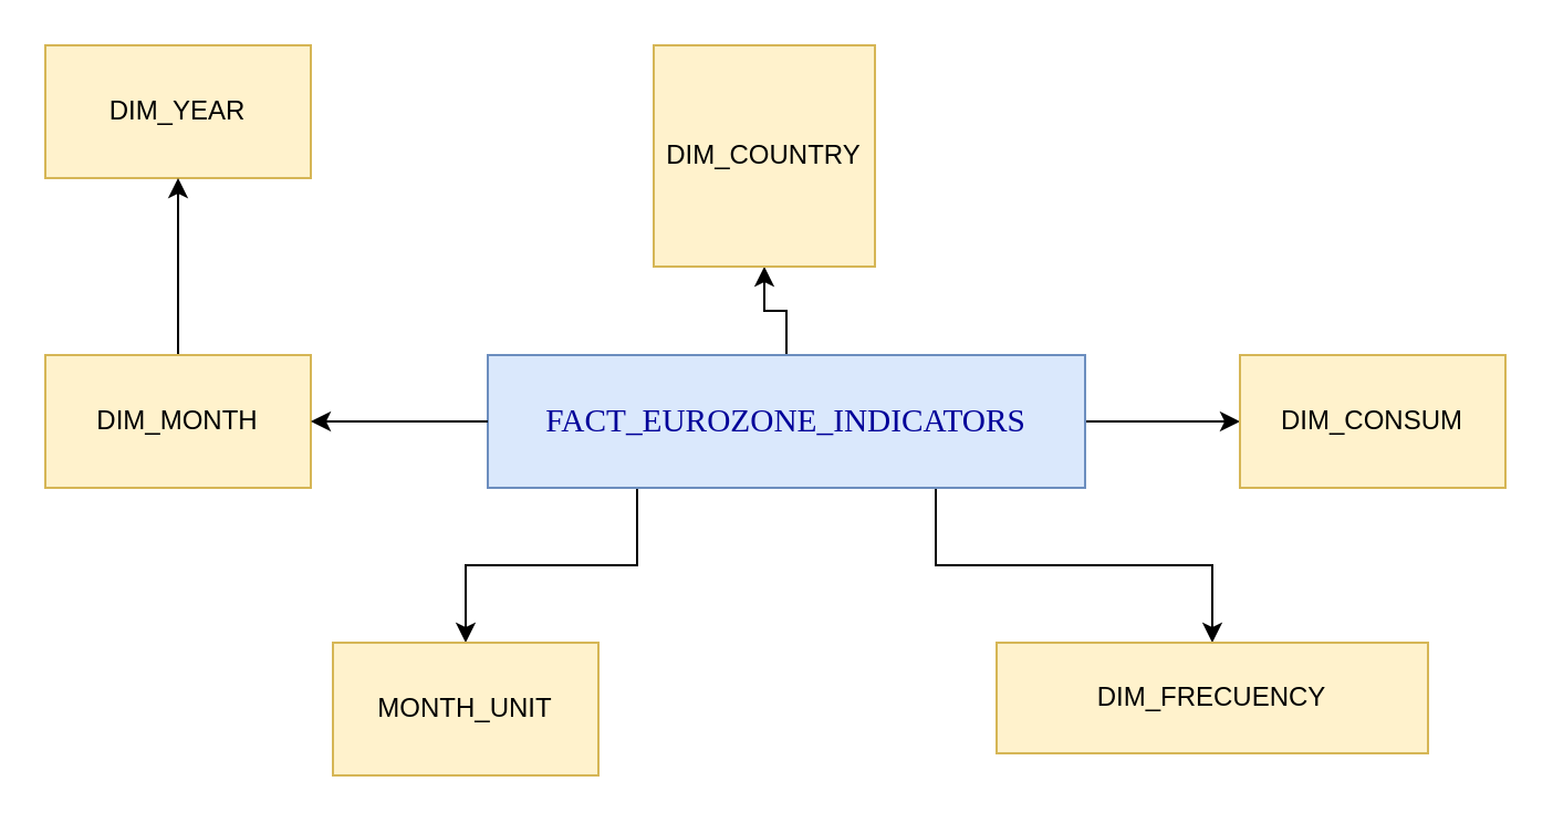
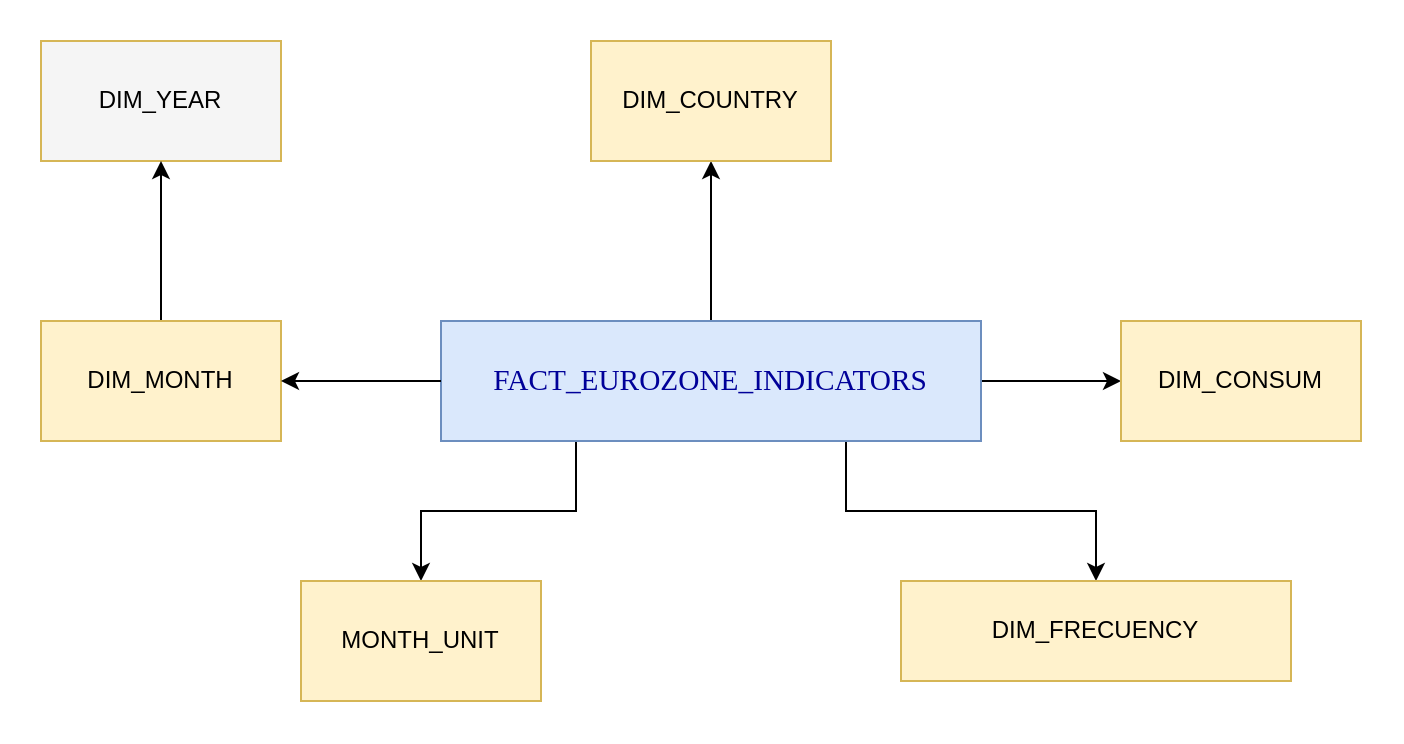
  <mxCell id="0" />
  <mxCell id="1" parent="0" />
  <mxCell id="2" value="" style="edgeStyle=orthogonalEdgeStyle;rounded=0;orthogonalLoop=1;jettySize=auto;html=1;" parent="1" source="6" target="10" edge="1"><mxGeometry relative="1" as="geometry" /></mxCell>
  <mxCell id="3" value="" style="edgeStyle=orthogonalEdgeStyle;rounded=0;orthogonalLoop=1;jettySize=auto;html=1;" parent="1" source="6" target="11" edge="1"><mxGeometry relative="1" as="geometry" /></mxCell>
  <mxCell id="4" style="edgeStyle=orthogonalEdgeStyle;rounded=0;orthogonalLoop=1;jettySize=auto;html=1;exitX=0.25;exitY=1;exitDx=0;exitDy=0;entryX=0.5;entryY=0;entryDx=0;entryDy=0;" parent="1" source="6" target="12" edge="1"><mxGeometry relative="1" as="geometry" /></mxCell>
  <mxCell id="5" style="edgeStyle=orthogonalEdgeStyle;rounded=0;orthogonalLoop=1;jettySize=auto;html=1;exitX=0.75;exitY=1;exitDx=0;exitDy=0;entryX=0.5;entryY=0;entryDx=0;entryDy=0;" parent="1" source="6" target="13" edge="1"><mxGeometry relative="1" as="geometry" /></mxCell>
  <mxCell id="6" value="&lt;div style=&quot;caret-color: rgb(0, 0, 0); color: rgb(0, 0, 0); font-style: normal; font-variant-caps: normal; font-weight: 400; letter-spacing: normal; text-align: start; text-indent: 0px; text-transform: none; word-spacing: 0px; -webkit-text-stroke-width: 0px; text-decoration: none;&quot; title=&quot;Page 7&quot; class=&quot;page&quot;&gt;&lt;div class=&quot;layoutArea&quot;&gt;&lt;div class=&quot;column&quot;&gt;&lt;p&gt;&lt;span style=&quot;font-size: 11pt; font-family: ArialMT; color: rgb(0, 0, 153);&quot;&gt;FACT_EUROZONE_INDICATORS&lt;/span&gt;&lt;/p&gt;&lt;/div&gt;&lt;/div&gt;&lt;/div&gt;" style="rounded=0;whiteSpace=wrap;html=1;fillColor=#dae8fc;strokeColor=#6c8ebf;" parent="1" vertex="1"><mxGeometry x="220" y="160" width="270" height="60" as="geometry" /></mxCell>
- <mxCell id="7" value="DIM_YEAR" style="rounded=0;whiteSpace=wrap;html=1;fillColor=#fff2cc;strokeColor=#d6b656;" parent="1" vertex="1"><mxGeometry x="20" y="20" width="120" height="60" as="geometry" /></mxCell>
+ <mxCell id="7" value="DIM_YEAR" style="rounded=0;whiteSpace=wrap;html=1;fillColor=#f5f5f5;strokeColor=#d6b656;" parent="1" vertex="1"><mxGeometry x="20" y="20" width="120" height="60" as="geometry" /></mxCell>
  <mxCell id="8" value="" style="edgeStyle=orthogonalEdgeStyle;rounded=0;orthogonalLoop=1;jettySize=auto;html=1;" parent="1" source="9" target="7" edge="1"><mxGeometry relative="1" as="geometry" /></mxCell>
  <mxCell id="9" value="DIM_MONTH" style="rounded=0;whiteSpace=wrap;html=1;fillColor=#fff2cc;strokeColor=#d6b656;" parent="1" vertex="1"><mxGeometry x="20" y="160" width="120" height="60" as="geometry" /></mxCell>
- <mxCell id="10" value="DIM_COUNTRY" style="rounded=0;whiteSpace=wrap;html=1;fillColor=#fff2cc;strokeColor=#d6b656;" parent="1" vertex="1"><mxGeometry x="295" y="20" width="100" height="100" as="geometry" /></mxCell>
+ <mxCell id="10" value="DIM_COUNTRY" style="rounded=0;whiteSpace=wrap;html=1;fillColor=#fff2cc;strokeColor=#d6b656;" parent="1" vertex="1"><mxGeometry x="295" y="20" width="120" height="60" as="geometry" /></mxCell>
  <mxCell id="11" value="DIM_CONSUM" style="rounded=0;whiteSpace=wrap;html=1;fillColor=#fff2cc;strokeColor=#d6b656;" parent="1" vertex="1"><mxGeometry x="560" y="160" width="120" height="60" as="geometry" /></mxCell>
  <mxCell id="12" value="MONTH_UNIT" style="rounded=0;whiteSpace=wrap;html=1;fillColor=#fff2cc;strokeColor=#d6b656;" parent="1" vertex="1"><mxGeometry x="150" y="290" width="120" height="60" as="geometry" /></mxCell>
  <mxCell id="13" value="DIM_FRECUENCY" style="rounded=0;whiteSpace=wrap;html=1;fillColor=#fff2cc;strokeColor=#d6b656;" parent="1" vertex="1"><mxGeometry x="450" y="290" width="195" height="50" as="geometry" /></mxCell>
  <mxCell id="14" value="" style="endArrow=classic;html=1;rounded=0;entryX=1;entryY=0.5;entryDx=0;entryDy=0;" parent="1" target="9" edge="1"><mxGeometry width="50" height="50" relative="1" as="geometry"><mxPoint x="220" y="190" as="sourcePoint" /><mxPoint x="270" y="140" as="targetPoint" /></mxGeometry></mxCell>
